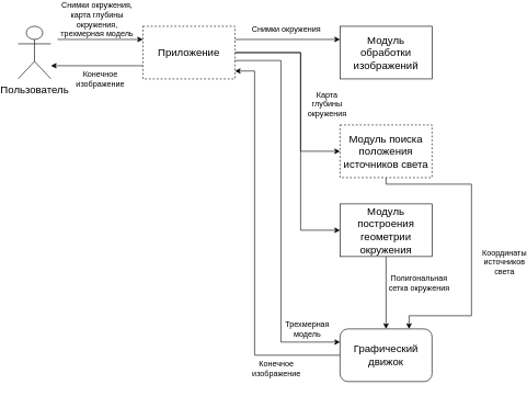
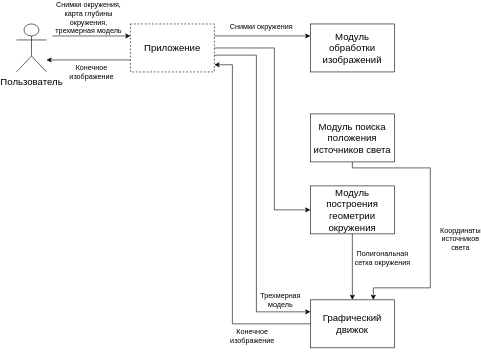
  <mxCell id="0" />
  <mxCell id="1" parent="0" />
  <mxCell id="2" value="Пользователь" style="shape=umlActor;verticalLabelPosition=bottom;verticalAlign=top;html=1;outlineConnect=0;fontSize=16;" parent="1" vertex="1"><mxGeometry x="20" y="20" width="50" height="80" as="geometry" /></mxCell>
  <mxCell id="3" style="edgeStyle=orthogonalEdgeStyle;rounded=0;orthogonalLoop=1;jettySize=auto;html=1;exitX=0;exitY=0.75;exitDx=0;exitDy=0;" parent="1" source="10" edge="1"><mxGeometry relative="1" as="geometry"><mxPoint x="70" y="80" as="targetPoint" /><Array as="points"><mxPoint x="80" y="80" /></Array></mxGeometry></mxCell>
  <mxCell id="4" value="Конечное&lt;br style=&quot;border-color: var(--border-color); font-size: 12px;&quot;&gt;&lt;span style=&quot;font-size: 12px;&quot;&gt;изображение&lt;/span&gt;" style="edgeLabel;html=1;align=center;verticalAlign=middle;resizable=0;points=[];fontSize=12;" parent="3" vertex="1" connectable="0"><mxGeometry x="0.246" y="3" relative="1" as="geometry"><mxPoint x="21" y="17" as="offset" /></mxGeometry></mxCell>
  <mxCell id="5" style="edgeStyle=orthogonalEdgeStyle;rounded=0;orthogonalLoop=1;jettySize=auto;html=1;exitX=1;exitY=0.25;exitDx=0;exitDy=0;entryX=0;entryY=0.25;entryDx=0;entryDy=0;" parent="1" source="10" target="12" edge="1"><mxGeometry relative="1" as="geometry" /></mxCell>
  <mxCell id="6" value="Снимки окружения" style="edgeLabel;html=1;align=center;verticalAlign=middle;resizable=0;points=[];fontSize=12;" parent="5" vertex="1" connectable="0"><mxGeometry x="-0.154" y="2" relative="1" as="geometry"><mxPoint x="9" y="-13" as="offset" /></mxGeometry></mxCell>
  <mxCell id="7" value="Трехмерная&lt;br style=&quot;font-size: 12px;&quot;&gt;модель" style="edgeStyle=orthogonalEdgeStyle;rounded=0;orthogonalLoop=1;jettySize=auto;html=1;exitX=0.993;exitY=0.65;exitDx=0;exitDy=0;entryX=0;entryY=0.25;entryDx=0;entryDy=0;fontSize=12;exitPerimeter=0;" parent="1" source="10" target="18" edge="1"><mxGeometry x="0.83" y="20" relative="1" as="geometry"><Array as="points"><mxPoint x="420" y="72" /><mxPoint x="420" y="500" /></Array><mxPoint as="offset" /></mxGeometry></mxCell>
- <mxCell id="8" value="Карта&lt;br style=&quot;font-size: 12px;&quot;&gt;глубины&lt;br style=&quot;font-size: 12px;&quot;&gt;окружения" style="edgeStyle=orthogonalEdgeStyle;rounded=0;orthogonalLoop=1;jettySize=auto;html=1;exitX=1;exitY=0.5;exitDx=0;exitDy=0;entryX=0;entryY=0.5;entryDx=0;entryDy=0;fontSize=12;" parent="1" source="10" target="14" edge="1"><mxGeometry x="0.158" y="40" relative="1" as="geometry"><Array as="points"><mxPoint x="450" y="60" /><mxPoint x="450" y="210" /></Array><mxPoint as="offset" /></mxGeometry></mxCell>
  <mxCell id="9" style="edgeStyle=orthogonalEdgeStyle;rounded=0;orthogonalLoop=1;jettySize=auto;html=1;exitX=1;exitY=0.5;exitDx=0;exitDy=0;entryX=0;entryY=0.5;entryDx=0;entryDy=0;" parent="1" source="10" target="16" edge="1"><mxGeometry relative="1" as="geometry"><Array as="points"><mxPoint x="450" y="60" /><mxPoint x="450" y="330" /></Array></mxGeometry></mxCell>
  <mxCell id="10" value="Приложение" style="rounded=0;whiteSpace=wrap;html=1;fontSize=16;dashed=1;" parent="1" vertex="1"><mxGeometry x="210" y="20" width="140" height="80" as="geometry" /></mxCell>
  <mxCell id="11" value="Снимки окружения,&lt;br&gt;карта глубины &lt;br&gt;окружения,&lt;br style=&quot;font-size: 12px;&quot;&gt;трехмерная модель" style="endArrow=classic;html=1;rounded=0;entryX=0;entryY=0.25;entryDx=0;entryDy=0;fontSize=12;" parent="1" target="10" edge="1"><mxGeometry x="-0.077" y="30" width="50" height="50" relative="1" as="geometry"><mxPoint x="80" y="40" as="sourcePoint" /><mxPoint x="420" y="280" as="targetPoint" /><mxPoint as="offset" /></mxGeometry></mxCell>
  <mxCell id="12" value="Модуль&lt;br&gt;обработки изображений" style="rounded=0;whiteSpace=wrap;html=1;fontSize=16;" parent="1" vertex="1"><mxGeometry x="510" y="20" width="140" height="80" as="geometry" /></mxCell>
  <mxCell id="13" value="Координаты&lt;br style=&quot;font-size: 12px;&quot;&gt;источников&lt;br&gt;света" style="edgeStyle=orthogonalEdgeStyle;rounded=0;orthogonalLoop=1;jettySize=auto;html=1;exitX=0.5;exitY=1;exitDx=0;exitDy=0;entryX=0.75;entryY=0;entryDx=0;entryDy=0;fontSize=12;" parent="1" source="14" target="18" edge="1"><mxGeometry x="0.137" y="50" relative="1" as="geometry"><Array as="points"><mxPoint x="580" y="260" /><mxPoint x="710" y="260" /><mxPoint x="710" y="460" /><mxPoint x="615" y="460" /></Array><mxPoint as="offset" /></mxGeometry></mxCell>
- <mxCell id="14" value="Модуль поиска положения источников света" style="rounded=0;whiteSpace=wrap;html=1;fontSize=16;dashed=1;" parent="1" vertex="1"><mxGeometry x="510" y="170" width="140" height="80" as="geometry" /></mxCell>
+ <mxCell id="14" value="Модуль поиска положения источников света" style="rounded=0;whiteSpace=wrap;html=1;fontSize=16;" parent="1" vertex="1"><mxGeometry x="510" y="170" width="140" height="80" as="geometry" /></mxCell>
  <mxCell id="15" value="Полигональная&lt;br&gt;сетка окружения" style="edgeStyle=orthogonalEdgeStyle;rounded=0;orthogonalLoop=1;jettySize=auto;html=1;exitX=0.5;exitY=1;exitDx=0;exitDy=0;fontSize=12;" parent="1" source="16" target="18" edge="1"><mxGeometry x="-0.273" y="50" relative="1" as="geometry"><mxPoint as="offset" /></mxGeometry></mxCell>
  <mxCell id="16" value="Модуль построения геометрии окружения" style="rounded=0;whiteSpace=wrap;html=1;fontSize=16;" parent="1" vertex="1"><mxGeometry x="510" y="290" width="140" height="80" as="geometry" /></mxCell>
  <mxCell id="17" value="Конечное&lt;br style=&quot;font-size: 12px;&quot;&gt;изображение" style="edgeStyle=orthogonalEdgeStyle;rounded=0;orthogonalLoop=1;jettySize=auto;html=1;exitX=0;exitY=0.5;exitDx=0;exitDy=0;entryX=1;entryY=0.85;entryDx=0;entryDy=0;fontSize=12;entryPerimeter=0;" parent="1" source="18" target="10" edge="1"><mxGeometry x="-0.673" y="20" relative="1" as="geometry"><Array as="points"><mxPoint x="380" y="520" /><mxPoint x="380" y="88" /></Array><mxPoint as="offset" /></mxGeometry></mxCell>
- <mxCell id="18" value="Графический&lt;br style=&quot;font-size: 16px;&quot;&gt;движок" style="whiteSpace=wrap;html=1;fontSize=16;rounded=1;" parent="1" vertex="1"><mxGeometry x="510" y="480" width="140" height="80" as="geometry" /></mxCell>
+ <mxCell id="18" value="Графический&lt;br style=&quot;font-size: 16px;&quot;&gt;движок" style="rounded=0;whiteSpace=wrap;html=1;fontSize=16;" parent="1" vertex="1"><mxGeometry x="510" y="480" width="140" height="80" as="geometry" /></mxCell>
